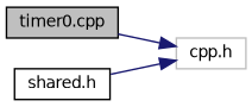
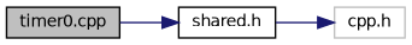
  digraph {
    rankdir=LR
    node [color=black fillcolor=white fontname=Helvetica fontsize=10 shape=record style=filled]
    edge [color=midnightblue fontname=Helvetica fontsize=10 labelfontname=Helvetica labelfontsize=10 style=solid]
    n1 [fillcolor=grey75 fontcolor=black height=0.2 label="timer0.cpp" width=0.4]
    n2 [height=0.2 label="shared.h" width=0.4]
    n3 [color=grey75 height=0.2 label="cpp.h" width=0.4]
-   n1 -> n3
+   n1 -> n2
    n2 -> n3
  }
